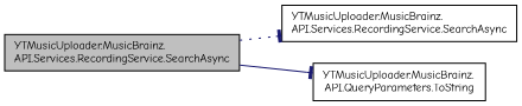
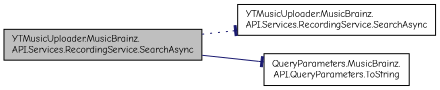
  digraph {
    rankdir=LR
    fontname="Comic Neue"
    node [color=black fillcolor=white fontname="Comic Neue" fontsize=10 shape=record style=filled]
    edge [color=midnightblue fontname="Comic Neue" fontsize=10 labelfontname=Helvetica labelfontsize=10 arrowhead=tee]
    n1 [fillcolor=grey75 fontcolor=black height=0.2 label="YTMusicUploader.MusicBrainz.\lAPI.Services.RecordingService.SearchAsync" width=0.4]
    n2 [height=0.2 label="YTMusicUploader.MusicBrainz.\lAPI.Services.RecordingService.SearchAsync" width=0.4]
-   n3 [height=0.2 label="YTMusicUploader.MusicBrainz.\lAPI.QueryParameters.ToString" width=0.4]
+   n3 [height=0.2 label="QueryParameters.MusicBrainz.\lAPI.QueryParameters.ToString" width=0.4]
    n1 -> n2 [style=dotted]
    n1 -> n3 [style=solid]
  }
